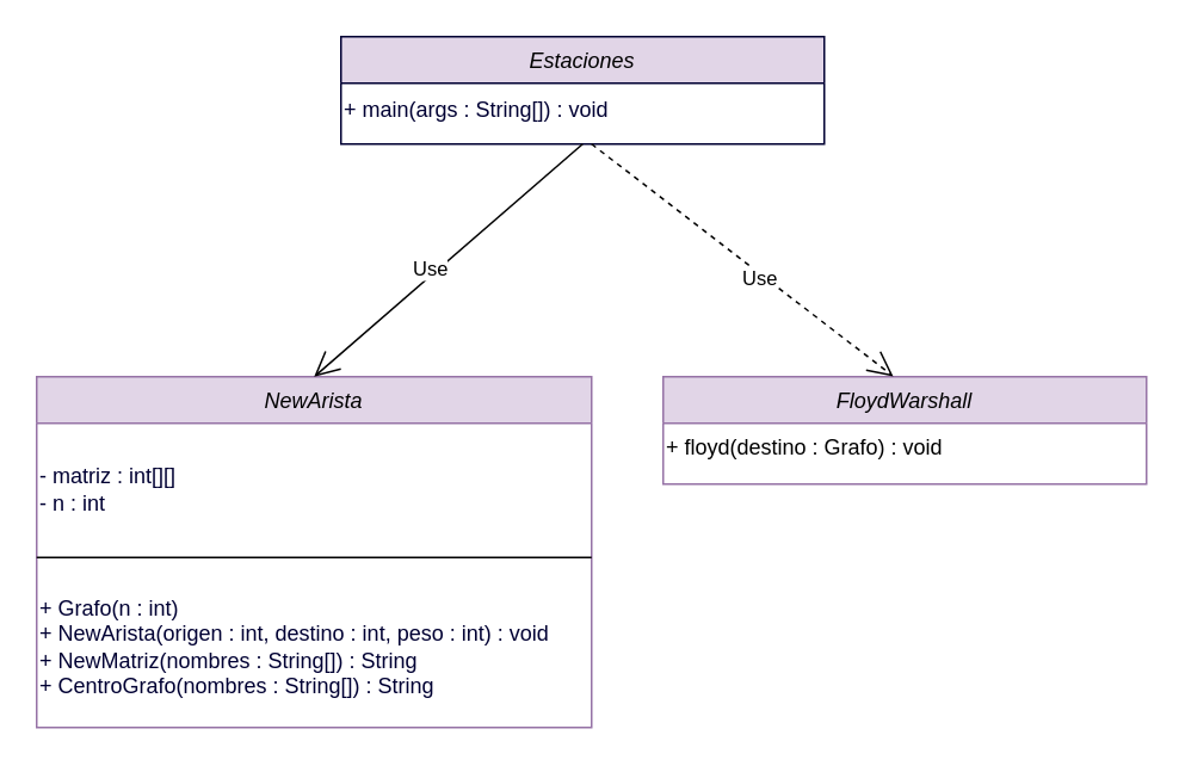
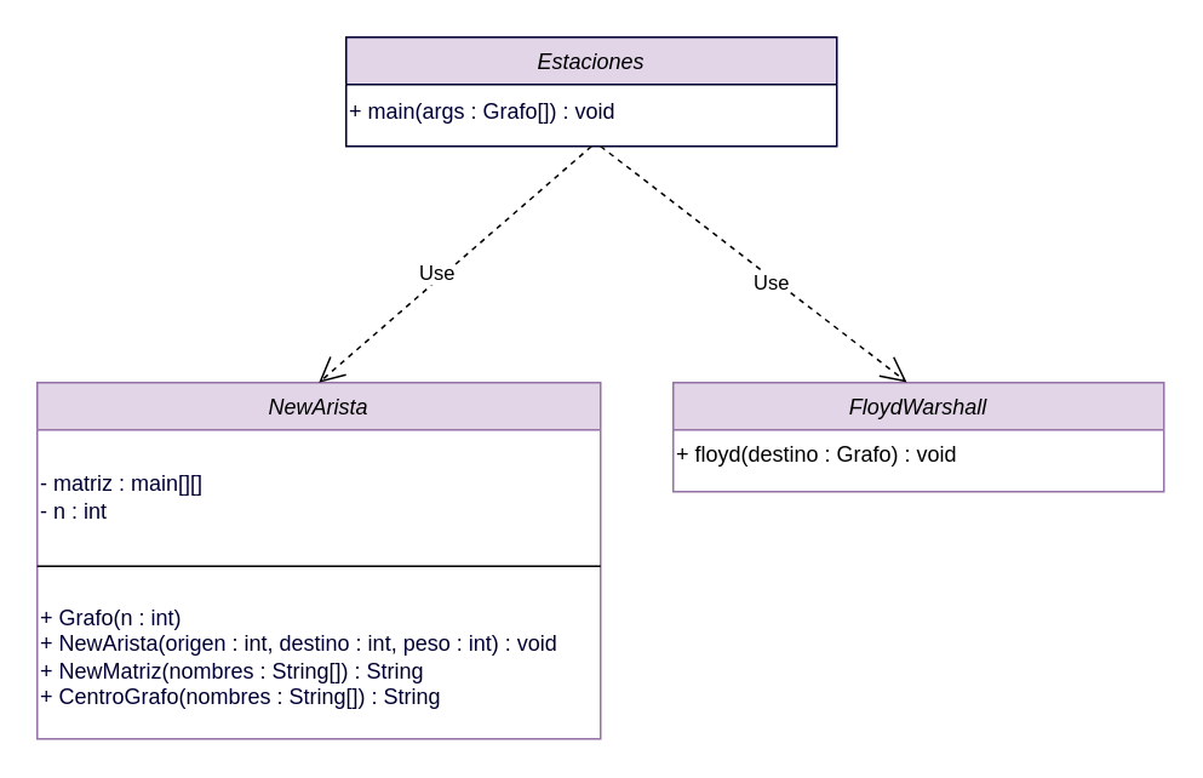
  <mxCell id="0" />
  <mxCell id="1" parent="0" />
  <mxCell id="2" value="NewArista" style="swimlane;fontStyle=2;align=center;verticalAlign=top;childLayout=stackLayout;horizontal=1;startSize=26;horizontalStack=0;resizeParent=1;resizeLast=0;collapsible=1;marginBottom=0;rounded=0;shadow=0;strokeWidth=1;fillColor=#e1d5e7;strokeColor=#9673a6;" parent="1" vertex="1"><mxGeometry x="20" y="210" width="310" height="196" as="geometry"><mxRectangle x="230" y="140" width="160" height="26" as="alternateBounds" /></mxGeometry></mxCell>
- <mxCell id="3" value="&lt;div style=&quot;text-align: justify;&quot;&gt;&lt;span style=&quot;background-color: initial;&quot;&gt;&lt;font color=&quot;#000033&quot;&gt;&lt;br&gt;&lt;/font&gt;&lt;/span&gt;&lt;/div&gt;&lt;div style=&quot;text-align: justify;&quot;&gt;&lt;span style=&quot;background-color: initial;&quot;&gt;&lt;font color=&quot;#000033&quot;&gt;- matriz : int[][]&lt;/font&gt;&lt;/span&gt;&lt;/div&gt;&lt;div style=&quot;text-align: justify;&quot;&gt;&lt;font color=&quot;#000033&quot;&gt;- n : int&lt;/font&gt;&lt;/div&gt;" style="text;html=1;align=left;verticalAlign=middle;resizable=0;points=[];autosize=1;strokeColor=none;fillColor=none;" vertex="1" parent="2"><mxGeometry y="26" width="310" height="60" as="geometry" /></mxCell>
+ <mxCell id="3" value="&lt;div style=&quot;text-align: justify;&quot;&gt;&lt;span style=&quot;background-color: initial;&quot;&gt;&lt;font color=&quot;#000033&quot;&gt;&lt;br&gt;&lt;/font&gt;&lt;/span&gt;&lt;/div&gt;&lt;div style=&quot;text-align: justify;&quot;&gt;&lt;span style=&quot;background-color: initial;&quot;&gt;&lt;font color=&quot;#000033&quot;&gt;- matriz : main[][]&lt;/font&gt;&lt;/span&gt;&lt;/div&gt;&lt;div style=&quot;text-align: justify;&quot;&gt;&lt;font color=&quot;#000033&quot;&gt;- n : int&lt;/font&gt;&lt;/div&gt;" style="text;html=1;align=left;verticalAlign=middle;resizable=0;points=[];autosize=1;strokeColor=none;fillColor=none;" vertex="1" parent="2"><mxGeometry y="26" width="310" height="60" as="geometry" /></mxCell>
  <mxCell id="4" value="" style="line;html=1;strokeWidth=1;align=left;verticalAlign=middle;spacingTop=-1;spacingLeft=3;spacingRight=3;rotatable=0;labelPosition=right;points=[];portConstraint=eastwest;" parent="2" vertex="1"><mxGeometry y="86" width="310" height="30" as="geometry" /></mxCell>
  <mxCell id="5" value="&lt;font color=&quot;#000033&quot;&gt;&lt;span style=&quot;&quot;&gt;+ Grafo(n : int)&lt;/span&gt;&lt;br style=&quot;padding: 0px; margin: 0px;&quot;&gt;&lt;span style=&quot;&quot;&gt;+ NewArista(origen : int, destino : int, peso : int) : void&lt;/span&gt;&lt;br style=&quot;padding: 0px; margin: 0px;&quot;&gt;&lt;span style=&quot;&quot;&gt;+ NewMatriz(nombres : String[]) : String&lt;/span&gt;&lt;br style=&quot;padding: 0px; margin: 0px;&quot;&gt;&lt;span style=&quot;&quot;&gt;+ CentroGrafo(nombres : String[]) : String&lt;/span&gt;&lt;/font&gt;" style="text;html=1;align=left;verticalAlign=middle;resizable=0;points=[];autosize=1;strokeColor=none;fillColor=none;" vertex="1" parent="2"><mxGeometry y="116" width="310" height="70" as="geometry" /></mxCell>
  <mxCell id="6" value="Estaciones" style="swimlane;fontStyle=2;align=center;verticalAlign=top;childLayout=stackLayout;horizontal=1;startSize=26;horizontalStack=0;resizeParent=1;resizeLast=0;collapsible=1;marginBottom=0;rounded=0;shadow=0;strokeWidth=1;fillColor=#e1d5e7;strokeColor=#000033;" vertex="1" parent="1"><mxGeometry x="190" y="20" width="270" height="60" as="geometry"><mxRectangle x="230" y="140" width="160" height="26" as="alternateBounds" /></mxGeometry></mxCell>
- <mxCell id="7" value="&lt;span style=&quot;&quot;&gt;&lt;font color=&quot;#000033&quot;&gt;+ main(args : String[]) : void&lt;/font&gt;&lt;/span&gt;" style="text;html=1;align=left;verticalAlign=middle;resizable=0;points=[];autosize=1;strokeColor=none;fillColor=none;" vertex="1" parent="6"><mxGeometry y="26" width="270" height="30" as="geometry" /></mxCell>
+ <mxCell id="7" value="&lt;span style=&quot;&quot;&gt;&lt;font color=&quot;#000033&quot;&gt;+ main(args : Grafo[]) : void&lt;/font&gt;&lt;/span&gt;" style="text;html=1;align=left;verticalAlign=middle;resizable=0;points=[];autosize=1;strokeColor=none;fillColor=none;" vertex="1" parent="6"><mxGeometry y="26" width="270" height="30" as="geometry" /></mxCell>
  <mxCell id="8" value="FloydWarshall" style="swimlane;fontStyle=2;align=center;verticalAlign=top;childLayout=stackLayout;horizontal=1;startSize=26;horizontalStack=0;resizeParent=1;resizeLast=0;collapsible=1;marginBottom=0;rounded=0;shadow=0;strokeWidth=1;fillColor=#e1d5e7;strokeColor=#9673a6;" vertex="1" parent="1"><mxGeometry x="370" y="210" width="270" height="60" as="geometry"><mxRectangle x="230" y="140" width="160" height="26" as="alternateBounds" /></mxGeometry></mxCell>
  <mxCell id="9" value="&lt;span style=&quot;text-wrap-mode: nowrap;&quot;&gt;+ floyd(destino : Grafo) : void&lt;/span&gt;" style="text;whiteSpace=wrap;html=1;" vertex="1" parent="8"><mxGeometry y="26" width="270" height="34" as="geometry" /></mxCell>
- <mxCell id="10" value="" style="endArrow=open;endSize=12;dashed=0;html=1;rounded=0;exitX=0.5;exitY=1;exitDx=0;exitDy=0;entryX=0.5;entryY=0;entryDx=0;entryDy=0;" edge="1" parent="1" source="6" target="2"><mxGeometry width="160" relative="1" as="geometry"><mxPoint x="450" y="200" as="sourcePoint" /><mxPoint x="325" y="150" as="targetPoint" /><Array as="points" /></mxGeometry></mxCell>
+ <mxCell id="10" value="" style="endArrow=open;endSize=12;dashed=1;html=1;rounded=0;exitX=0.5;exitY=1;exitDx=0;exitDy=0;entryX=0.5;entryY=0;entryDx=0;entryDy=0;" edge="1" parent="1" source="6" target="2"><mxGeometry width="160" relative="1" as="geometry"><mxPoint x="450" y="200" as="sourcePoint" /><mxPoint x="325" y="150" as="targetPoint" /><Array as="points" /></mxGeometry></mxCell>
  <mxCell id="11" value="Use" style="edgeLabel;html=1;align=center;verticalAlign=middle;resizable=0;points=[];" vertex="1" connectable="0" parent="10"><mxGeometry x="0.107" y="-3" relative="1" as="geometry"><mxPoint as="offset" /></mxGeometry></mxCell>
  <mxCell id="12" value="" style="endArrow=open;endSize=12;dashed=1;html=1;rounded=0;entryX=0.476;entryY=-0.004;entryDx=0;entryDy=0;entryPerimeter=0;" edge="1" parent="1" target="8"><mxGeometry width="160" relative="1" as="geometry"><mxPoint x="330" y="80" as="sourcePoint" /><mxPoint x="350" y="160" as="targetPoint" /><Array as="points" /></mxGeometry></mxCell>
  <mxCell id="13" value="Use" style="edgeLabel;html=1;align=center;verticalAlign=middle;resizable=0;points=[];" vertex="1" connectable="0" parent="12"><mxGeometry x="0.126" y="-2" relative="1" as="geometry"><mxPoint as="offset" /></mxGeometry></mxCell>
  <mxCell id="14" value="&lt;span style=&quot;color: rgba(0, 0, 0, 0); font-family: monospace; font-size: 0px; text-align: start;&quot;&gt;%3CmxGraphModel%3E%3Croot%3E%3CmxCell%20id%3D%220%22%2F%3E%3CmxCell%20id%3D%221%22%20parent%3D%220%22%2F%3E%3CmxCell%20id%3D%222%22%20value%3D%22%26lt%3Bspan%20style%3D%26quot%3B%26quot%3B%26gt%3B%2B%20Grafo(n%20%3A%20int)%26lt%3B%2Fspan%26gt%3B%26lt%3Bbr%20style%3D%26quot%3Bpadding%3A%200px%3B%20margin%3A%200px%3B%26quot%3B%26gt%3B%26lt%3Bspan%20style%3D%26quot%3B%26quot%3B%26gt%3B%2B%20NewArista(origen%20%3A%20int%2C%20destino%20%3A%20int%2C%20peso%20%3A%20int)%20%3A%20void%26lt%3B%2Fspan%26gt%3B%26lt%3Bbr%20style%3D%26quot%3Bpadding%3A%200px%3B%20margin%3A%200px%3B%26quot%3B%26gt%3B%26lt%3Bspan%20style%3D%26quot%3B%26quot%3B%26gt%3B%2B%20NewMatriz(nombres%20%3A%20String%5B%5D)%20%3A%20String%26lt%3B%2Fspan%26gt%3B%26lt%3Bbr%20style%3D%26quot%3Bpadding%3A%200px%3B%20margin%3A%200px%3B%26quot%3B%26gt%3B%26lt%3Bspan%20style%3D%26quot%3B%26quot%3B%26gt%3B%2B%20CentroGrafo(nombres%20%3A%20String%5B%5D)%20%3A%20String%26lt%3B%2Fspan%26gt%3B%22%20style%3D%22text%3Bhtml%3D1%3Balign%3Dleft%3BverticalAlign%3Dmiddle%3Bresizable%3D0%3Bpoints%3D%5B%5D%3Bautosize%3D1%3BstrokeColor%3Dnone%3BfillColor%3Dnone%3B%22%20vertex%3D%221%22%20parent%3D%221%22%3E%3CmxGeometry%20x%3D%22104%22%20y%3D%22346%22%20width%3D%22300%22%20height%3D%2270%22%20as%3D%22geometry%22%2F%3E%3C%2FmxCell%3E%3C%2Froot%3E%3C%2FmxGraphModel%3E&lt;/span&gt;&lt;span style=&quot;color: rgba(0, 0, 0, 0); font-family: monospace; font-size: 0px; text-align: start;&quot;&gt;%3CmxGraphModel%3E%3Croot%3E%3CmxCell%20id%3D%220%22%2F%3E%3CmxCell%20id%3D%221%22%20parent%3D%220%22%2F%3E%3CmxCell%20id%3D%222%22%20value%3D%22%26lt%3Bspan%20style%3D%26quot%3B%26quot%3B%26gt%3B%2B%20Grafo(n%20%3A%20int)%26lt%3B%2Fspan%26gt%3B%26lt%3Bbr%20style%3D%26quot%3Bpadding%3A%200px%3B%20margin%3A%200px%3B%26quot%3B%26gt%3B%26lt%3Bspan%20style%3D%26quot%3B%26quot%3B%26gt%3B%2B%20NewArista(origen%20%3A%20int%2C%20destino%20%3A%20int%2C%20peso%20%3A%20int)%20%3A%20void%26lt%3B%2Fspan%26gt%3B%26lt%3Bbr%20style%3D%26quot%3Bpadding%3A%200px%3B%20margin%3A%200px%3B%26quot%3B%26gt%3B%26lt%3Bspan%20style%3D%26quot%3B%26quot%3B%26gt%3B%2B%20NewMatriz(nombres%20%3A%20String%5B%5D)%20%3A%20String%26lt%3B%2Fspan%26gt%3B%26lt%3Bbr%20style%3D%26quot%3Bpadding%3A%200px%3B%20margin%3A%200px%3B%26quot%3B%26gt%3B%26lt%3Bspan%20style%3D%26quot%3B%26quot%3B%26gt%3B%2B%20CentroGrafo(nombres%20%3A%20String%5B%5D)%20%3A%20String%26lt%3B%2Fspan%26gt%3B%22%20style%3D%22text%3Bhtml%3D1%3Balign%3Dleft%3BverticalAlign%3Dmiddle%3Bresizable%3D0%3Bpoints%3D%5B%5D%3Bautosize%3D1%3BstrokeColor%3Dnone%3BfillColor%3Dnone%3B%22%20vertex%3D%221%22%20parent%3D%221%22%3E%3CmxGeometry%20x%3D%22104%22%20y%3D%22346%22%20width%3D%22300%22%20height%3D%2270%22%20as%3D%22geometry%22%2F%3E%3C%2FmxCell%3E%3C%2Froot%3E%3C%2FmxGraphModel%3E&lt;/span&gt;&lt;span style=&quot;color: rgba(0, 0, 0, 0); font-family: monospace; font-size: 0px; text-align: start;&quot;&gt;%3CmxGraphModel%3E%3Croot%3E%3CmxCell%20id%3D%220%22%2F%3E%3CmxCell%20id%3D%221%22%20parent%3D%220%22%2F%3E%3CmxCell%20id%3D%222%22%20value%3D%22%26lt%3Bspan%20style%3D%26quot%3B%26quot%3B%26gt%3B%2B%20Grafo(n%20%3A%20int)%26lt%3B%2Fspan%26gt%3B%26lt%3Bbr%20style%3D%26quot%3Bpadding%3A%200px%3B%20margin%3A%200px%3B%26quot%3B%26gt%3B%26lt%3Bspan%20style%3D%26quot%3B%26quot%3B%26gt%3B%2B%20NewArista(origen%20%3A%20int%2C%20destino%20%3A%20int%2C%20peso%20%3A%20int)%20%3A%20void%26lt%3B%2Fspan%26gt%3B%26lt%3Bbr%20style%3D%26quot%3Bpadding%3A%200px%3B%20margin%3A%200px%3B%26quot%3B%26gt%3B%26lt%3Bspan%20style%3D%26quot%3B%26quot%3B%26gt%3B%2B%20NewMatriz(nombres%20%3A%20String%5B%5D)%20%3A%20String%26lt%3B%2Fspan%26gt%3B%26lt%3Bbr%20style%3D%26quot%3Bpadding%3A%200px%3B%20margin%3A%200px%3B%26quot%3B%26gt%3B%26lt%3Bspan%20style%3D%26quot%3B%26quot%3B%26gt%3B%2B%20CentroGrafo(nombres%20%3A%20String%5B%5D)%20%3A%20String%26lt%3B%2Fspan%26gt%3B%22%20style%3D%22text%3Bhtml%3D1%3Balign%3Dleft%3BverticalAlign%3Dmiddle%3Bresizable%3D0%3Bpoints%3D%5B%5D%3Bautosize%3D1%3BstrokeColor%3Dnone%3BfillColor%3Dnone%3B%22%20vertex%3D%221%22%20parent%3D%221%22%3E%3CmxGeometry%20x%3D%22104%22%20y%3D%22346%22%20width%3D%22300%22%20height%3D%2270%22%20as%3D%22geometry%22%2F%3E%3C%2FmxCell%3E%3C%2Froot%3E%3C%2FmxGraphModel%3E&lt;/span&gt;&lt;span style=&quot;color: rgba(0, 0, 0, 0); font-family: monospace; font-size: 0px; text-align: start;&quot;&gt;%3CmxGraphModel%3E%3Croot%3E%3CmxCell%20id%3D%220%22%2F%3E%3CmxCell%20id%3D%221%22%20parent%3D%220%22%2F%3E%3CmxCell%20id%3D%222%22%20value%3D%22%26lt%3Bspan%20style%3D%26quot%3B%26quot%3B%26gt%3B%2B%20Grafo(n%20%3A%20int)%26lt%3B%2Fspan%26gt%3B%26lt%3Bbr%20style%3D%26quot%3Bpadding%3A%200px%3B%20margin%3A%200px%3B%26quot%3B%26gt%3B%26lt%3Bspan%20style%3D%26quot%3B%26quot%3B%26gt%3B%2B%20NewArista(origen%20%3A%20int%2C%20destino%20%3A%20int%2C%20peso%20%3A%20int)%20%3A%20void%26lt%3B%2Fspan%26gt%3B%26lt%3Bbr%20style%3D%26quot%3Bpadding%3A%200px%3B%20margin%3A%200px%3B%26quot%3B%26gt%3B%26lt%3Bspan%20style%3D%26quot%3B%26quot%3B%26gt%3B%2B%20NewMatriz(nombres%20%3A%20String%5B%5D)%20%3A%20String%26lt%3B%2Fspan%26gt%3B%26lt%3Bbr%20style%3D%26quot%3Bpadding%3A%200px%3B%20margin%3A%200px%3B%26quot%3B%26gt%3B%26lt%3Bspan%20style%3D%26quot%3B%26quot%3B%26gt%3B%2B%20CentroGrafo(nombres%20%3A%20String%5B%5D)%20%3A%20String%26lt%3B%2Fspan%26gt%3B%22%20style%3D%22text%3Bhtml%3D1%3Balign%3Dleft%3BverticalAlign%3Dmiddle%3Bresizable%3D0%3Bpoints%3D%5B%5D%3Bautosize%3D1%3BstrokeColor%3Dnone%3BfillColor%3Dnone%3B%22%20vertex%3D%221%22%20parent%3D%221%22%3E%3CmxGeometry%20x%3D%22104%22%20y%3D%22346%22%20width%3D%22300%22%20height%3D%2270%22%20as%3D%22geometry%22%2F%3E%3C%2FmxCell%3E%3C%2Froot%3E%3C%2FmxGraphModel%3E&lt;/span&gt;&lt;span style=&quot;color: rgba(0, 0, 0, 0); font-family: monospace; font-size: 0px; text-align: start;&quot;&gt;%3CmxGraphModel%3E%3Croot%3E%3CmxCell%20id%3D%220%22%2F%3E%3CmxCell%20id%3D%221%22%20parent%3D%220%22%2F%3E%3CmxCell%20id%3D%222%22%20value%3D%22%26lt%3Bspan%20style%3D%26quot%3B%26quot%3B%26gt%3B%2B%20Grafo(n%20%3A%20int)%26lt%3B%2Fspan%26gt%3B%26lt%3Bbr%20style%3D%26quot%3Bpadding%3A%200px%3B%20margin%3A%200px%3B%26quot%3B%26gt%3B%26lt%3Bspan%20style%3D%26quot%3B%26quot%3B%26gt%3B%2B%20NewArista(origen%20%3A%20int%2C%20destino%20%3A%20int%2C%20peso%20%3A%20int)%20%3A%20void%26lt%3B%2Fspan%26gt%3B%26lt%3Bbr%20style%3D%26quot%3Bpadding%3A%200px%3B%20margin%3A%200px%3B%26quot%3B%26gt%3B%26lt%3Bspan%20style%3D%26quot%3B%26quot%3B%26gt%3B%2B%20NewMatriz(nombres%20%3A%20String%5B%5D)%20%3A%20String%26lt%3B%2Fspan%26gt%3B%26lt%3Bbr%20style%3D%26quot%3Bpadding%3A%200px%3B%20margin%3A%200px%3B%26quot%3B%26gt%3B%26lt%3Bspan%20style%3D%26quot%3B%26quot%3B%26gt%3B%2B%20CentroGrafo(nombres%20%3A%20String%5B%5D)%20%3A%20String%26lt%3B%2Fspan%26gt%3B%22%20style%3D%22text%3Bhtml%3D1%3Balign%3Dleft%3BverticalAlign%3Dmiddle%3Bresizable%3D0%3Bpoints%3D%5B%5D%3Bautosize%3D1%3BstrokeColor%3Dnone%3BfillColor%3Dnone%3B%22%20vertex%3D%221%22%20parent%3D%221%22%3E%3CmxGeometry%20x%3D%22104%22%20y%3D%22346%22%20width%3D%22300%22%20height%3D%2270%22%20as%3D%22geometry%22%2F%3E%3C%2FmxCell%3E%3C%2Froot%3E%3C%2FmxGraphModel%3E&lt;/span&gt;&lt;span style=&quot;color: rgba(0, 0, 0, 0); font-family: monospace; font-size: 0px; text-align: start;&quot;&gt;%3CmxGraphModel%3E%3Croot%3E%3CmxCell%20id%3D%220%22%2F%3E%3CmxCell%20id%3D%221%22%20parent%3D%220%22%2F%3E%3CmxCell%20id%3D%222%22%20value%3D%22%26lt%3Bspan%20style%3D%26quot%3B%26quot%3B%26gt%3B%2B%20Grafo(n%20%3A%20int)%26lt%3B%2Fspan%26gt%3B%26lt%3Bbr%20style%3D%26quot%3Bpadding%3A%200px%3B%20margin%3A%200px%3B%26quot%3B%26gt%3B%26lt%3Bspan%20style%3D%26quot%3B%26quot%3B%26gt%3B%2B%20NewArista(origen%20%3A%20int%2C%20destino%20%3A%20int%2C%20peso%20%3A%20int)%20%3A%20void%26lt%3B%2Fspan%26gt%3B%26lt%3Bbr%20style%3D%26quot%3Bpadding%3A%200px%3B%20margin%3A%200px%3B%26quot%3B%26gt%3B%26lt%3Bspan%20style%3D%26quot%3B%26quot%3B%26gt%3B%2B%20NewMatriz(nombres%20%3A%20String%5B%5D)%20%3A%20String%26lt%3B%2Fspan%26gt%3B%26lt%3Bbr%20style%3D%26quot%3Bpadding%3A%200px%3B%20margin%3A%200px%3B%26quot%3B%26gt%3B%26lt%3Bspan%20style%3D%26quot%3B%26quot%3B%26gt%3B%2B%20CentroGrafo(nombres%20%3A%20String%5B%5D)%20%3A%20String%26lt%3B%2Fspan%26gt%3B%22%20style%3D%22text%3Bhtml%3D1%3Balign%3Dleft%3BverticalAlign%3Dmiddle%3Bresizable%3D0%3Bpoints%3D%5B%5D%3Bautosize%3D1%3BstrokeColor%3Dnone%3BfillColor%3Dnone%3B%22%20vertex%3D%221%22%20parent%3D%221%22%3E%3CmxGeometry%20x%3D%22104%22%20y%3D%22346%22%20width%3D%22300%22%20height%3D%2270%22%20as%3D%22geometry%22%2F%3E%3C%2FmxCell%3E%3C%2Froot%3E%3C%2FmxGraphModel%3E&lt;/span&gt;&lt;span style=&quot;color: rgba(0, 0, 0, 0); font-family: monospace; font-size: 0px; text-align: start;&quot;&gt;%3CmxGraphModel%3E%3Croot%3E%3CmxCell%20id%3D%220%22%2F%3E%3CmxCell%20id%3D%221%22%20parent%3D%220%22%2F%3E%3CmxCell%20id%3D%222%22%20value%3D%22%26lt%3Bspan%20style%3D%26quot%3B%26quot%3B%26gt%3B%2B%20Grafo(n%20%3A%20int)%26lt%3B%2Fspan%26gt%3B%26lt%3Bbr%20style%3D%26quot%3Bpadding%3A%200px%3B%20margin%3A%200px%3B%26quot%3B%26gt%3B%26lt%3Bspan%20style%3D%26quot%3B%26quot%3B%26gt%3B%2B%20NewArista(origen%20%3A%20int%2C%20destino%20%3A%20int%2C%20peso%20%3A%20int)%20%3A%20void%26lt%3B%2Fspan%26gt%3B%26lt%3Bbr%20style%3D%26quot%3Bpadding%3A%200px%3B%20margin%3A%200px%3B%26quot%3B%26gt%3B%26lt%3Bspan%20style%3D%26quot%3B%26quot%3B%26gt%3B%2B%20NewMatriz(nombres%20%3A%20String%5B%5D)%20%3A%20String%26lt%3B%2Fspan%26gt%3B%26lt%3Bbr%20style%3D%26quot%3Bpadding%3A%200px%3B%20margin%3A%200px%3B%26quot%3B%26gt%3B%26lt%3Bspan%20style%3D%26quot%3B%26quot%3B%26gt%3B%2B%20CentroGrafo(nombres%20%3A%20String%5B%5D)%20%3A%20String%26lt%3B%2Fspan%26gt%3B%22%20style%3D%22text%3Bhtml%3D1%3Balign%3Dleft%3BverticalAlign%3Dmiddle%3Bresizable%3D0%3Bpoints%3D%5B%5D%3Bautosize%3D1%3BstrokeColor%3Dnone%3BfillColor%3Dnone%3B%22%20vertex%3D%221%22%20parent%3D%221%22%3E%3CmxGeometry%20x%3D%22104%22%20y%3D%22346%22%20width%3D%22300%22%20height%3D%2270%22%20as%3D%22geometry%22%2F%3E%3C%2FmxCell%3E%3C%2Froot%3E%3C%2FmxGraphModel%3E&lt;/span&gt;" style="text;html=1;align=center;verticalAlign=middle;resizable=0;points=[];autosize=1;strokeColor=none;fillColor=none;" vertex="1" parent="1"><mxGeometry x="466" y="238" width="20" height="30" as="geometry" /></mxCell>
